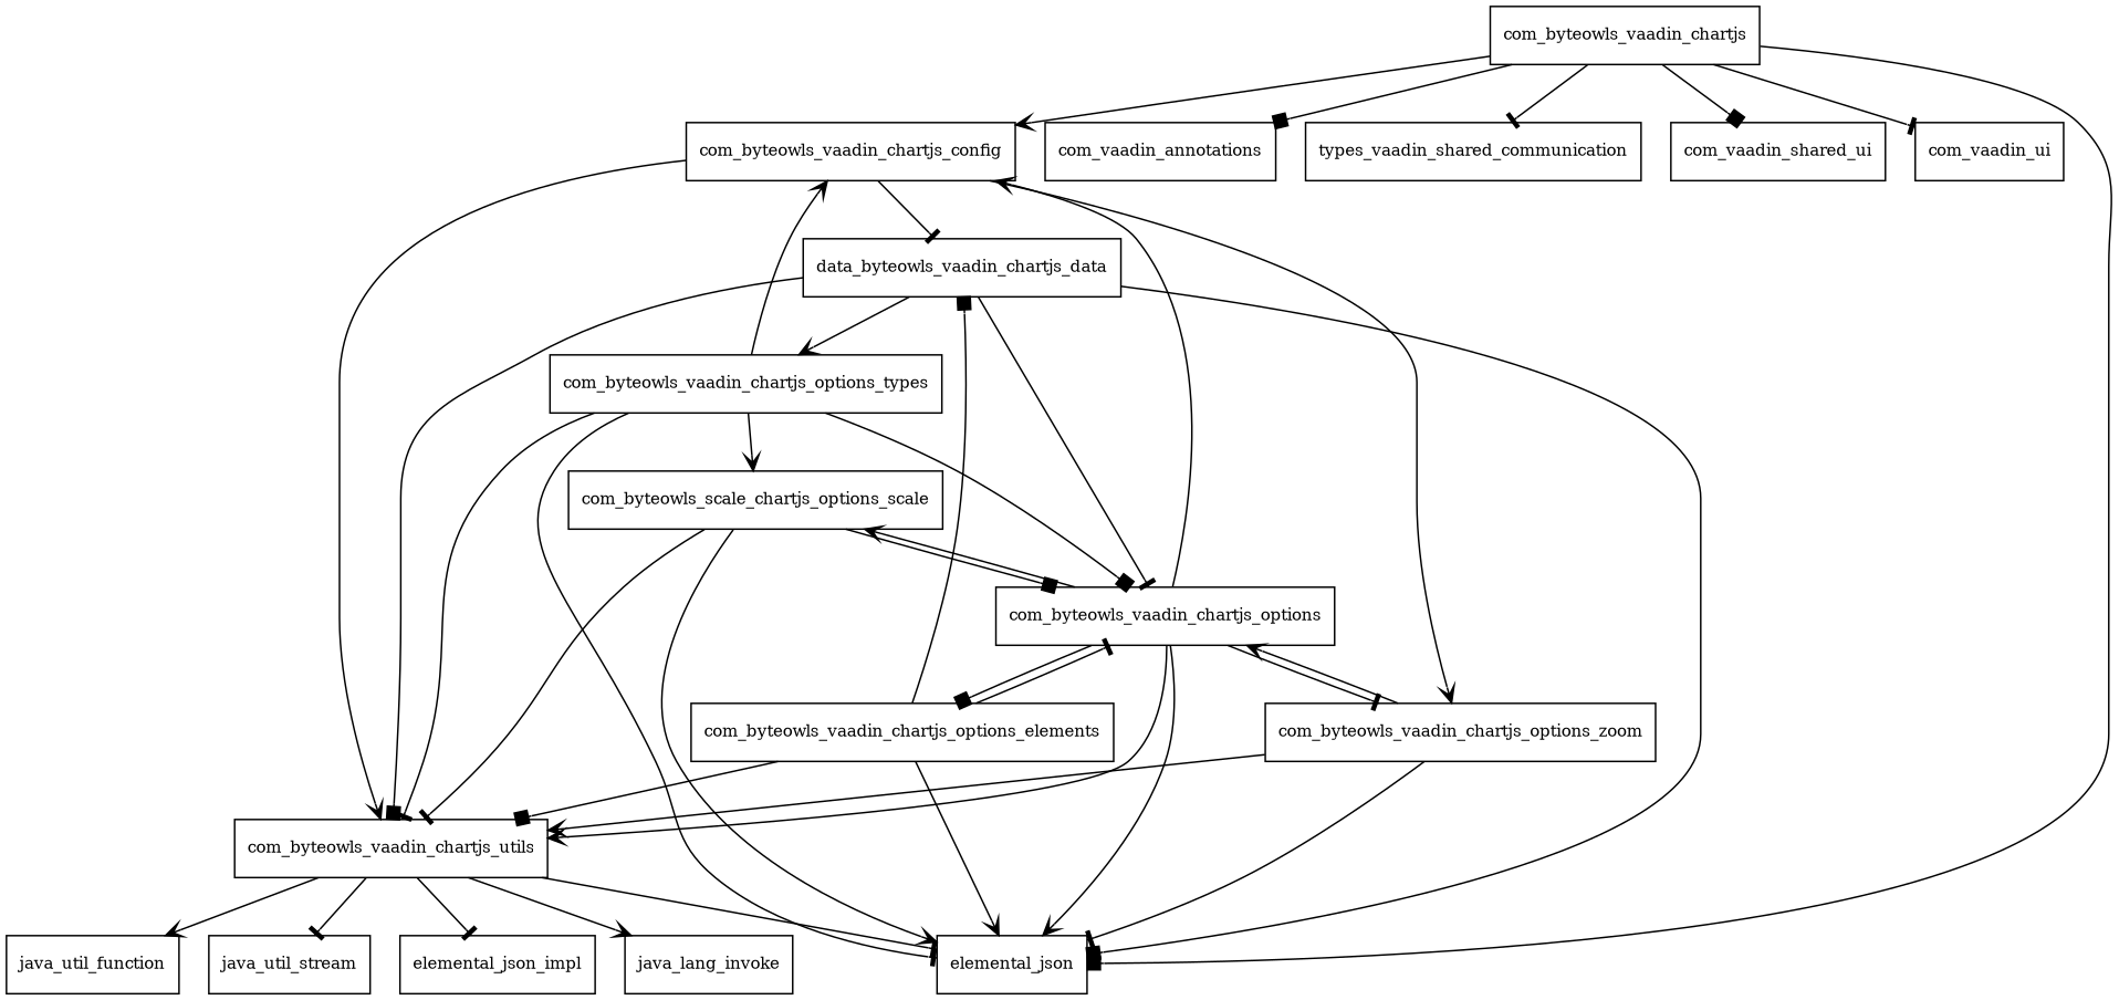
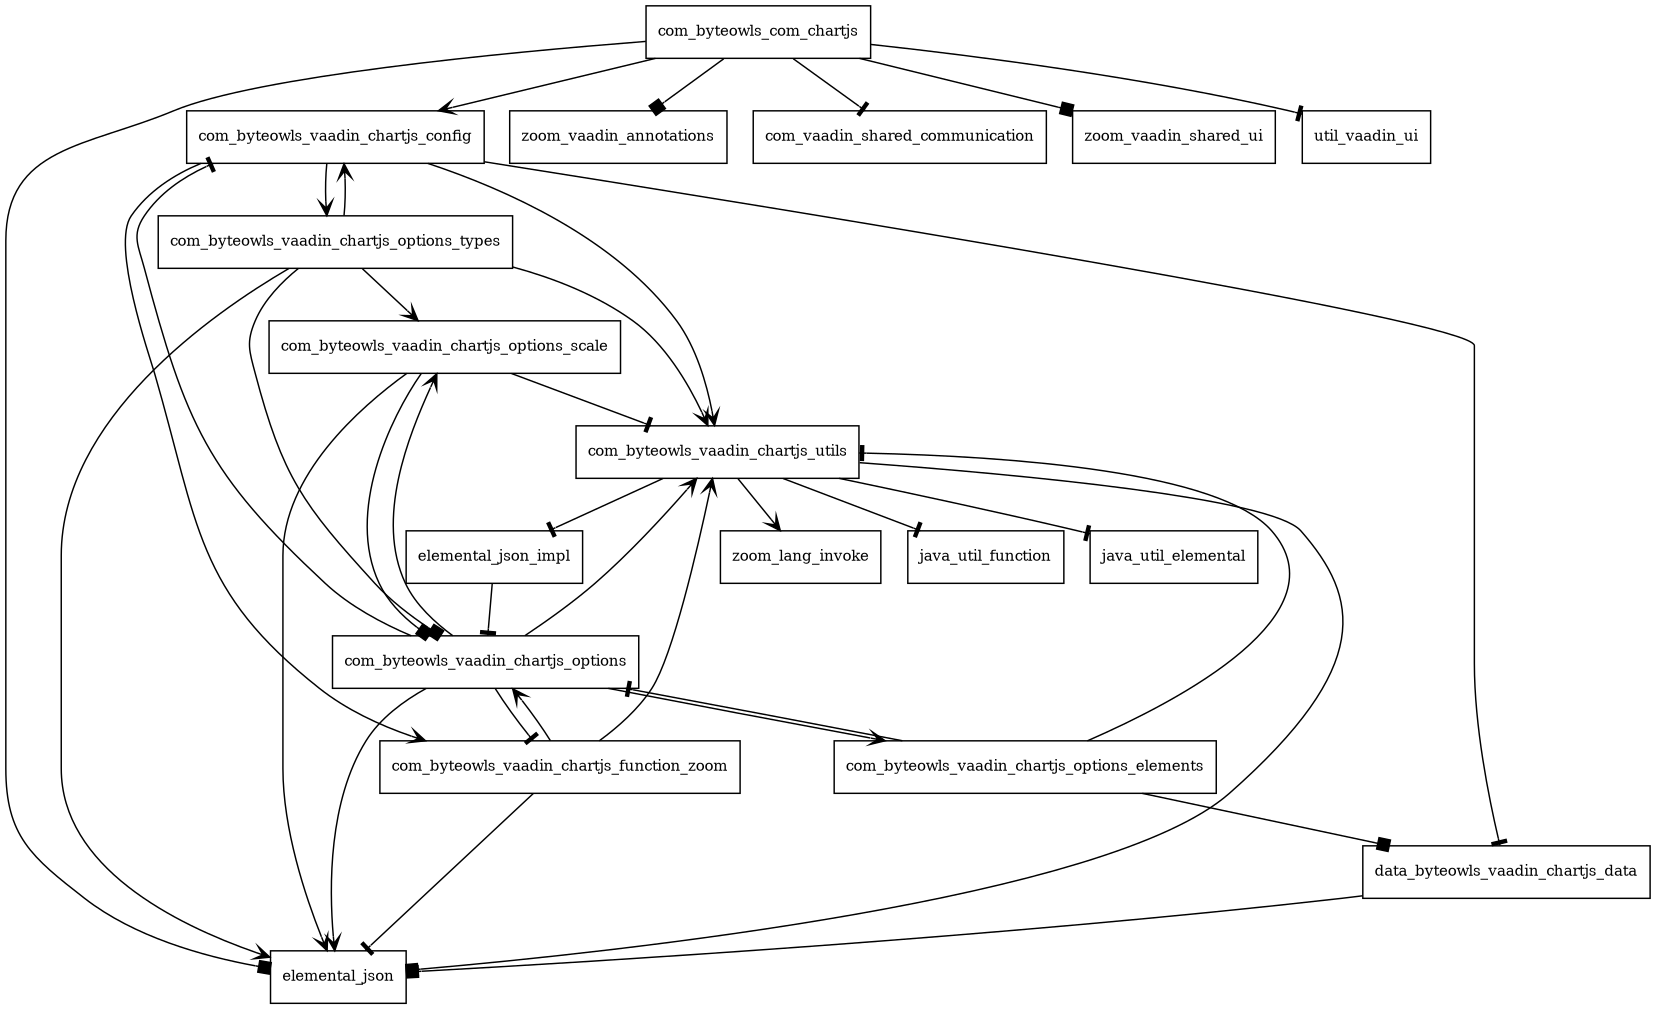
  digraph {
    node [fontsize=10.0 shape=box]
    edge [arrowhead=vee]
-   com_byteowls_vaadin_chartjs
+   com_byteowls_vaadin_chartjs [label=com_byteowls_com_chartjs]
    com_byteowls_vaadin_chartjs_config
-   com_vaadin_annotations
-   com_vaadin_shared_communication [label=types_vaadin_shared_communication]
-   com_vaadin_shared_ui
-   com_vaadin_ui
+   com_vaadin_annotations [label=zoom_vaadin_annotations]
+   com_vaadin_shared_communication
+   com_vaadin_shared_ui [label=zoom_vaadin_shared_ui]
+   com_vaadin_ui [label=util_vaadin_ui]
    elemental_json
    n8 [label=data_byteowls_vaadin_chartjs_data]
    com_byteowls_vaadin_chartjs_options_types
    com_byteowls_vaadin_chartjs_utils
-   com_byteowls_vaadin_chartjs_options_zoom
+   com_byteowls_vaadin_chartjs_options_zoom [label=com_byteowls_vaadin_chartjs_function_zoom]
    com_byteowls_vaadin_chartjs_options
-   com_byteowls_vaadin_chartjs_options_scale [label=com_byteowls_scale_chartjs_options_scale]
+   com_byteowls_vaadin_chartjs_options_scale
    elemental_json_impl
-   java_lang_invoke
+   java_lang_invoke [label=zoom_lang_invoke]
    java_util_function
-   java_util_stream
+   java_util_stream [label=java_util_elemental]
    com_byteowls_vaadin_chartjs_options_elements
    com_byteowls_vaadin_chartjs -> com_byteowls_vaadin_chartjs_config
    com_byteowls_vaadin_chartjs -> com_vaadin_annotations [arrowhead=box]
    com_byteowls_vaadin_chartjs -> com_vaadin_shared_communication [arrowhead=tee]
    com_byteowls_vaadin_chartjs -> com_vaadin_shared_ui [arrowhead=box]
    com_byteowls_vaadin_chartjs -> com_vaadin_ui [arrowhead=tee]
    com_byteowls_vaadin_chartjs -> elemental_json [arrowhead=box]
    com_byteowls_vaadin_chartjs_config -> n8 [arrowhead=tee]
-   n8 -> com_byteowls_vaadin_chartjs_options_types
+   com_byteowls_vaadin_chartjs_config -> com_byteowls_vaadin_chartjs_options_types
    com_byteowls_vaadin_chartjs_config -> com_byteowls_vaadin_chartjs_utils
    com_byteowls_vaadin_chartjs_config -> com_byteowls_vaadin_chartjs_options_zoom
    n8 -> elemental_json [arrowhead=box]
-   n8 -> com_byteowls_vaadin_chartjs_utils [arrowhead=box]
-   n8 -> com_byteowls_vaadin_chartjs_options [arrowhead=tee]
+   elemental_json_impl -> com_byteowls_vaadin_chartjs_options [arrowhead=tee]
    com_byteowls_vaadin_chartjs_options_types -> com_byteowls_vaadin_chartjs_config
-   com_byteowls_vaadin_chartjs_options_types -> elemental_json [arrowhead=tee]
-   com_byteowls_vaadin_chartjs_options_types -> com_byteowls_vaadin_chartjs_utils [arrowhead=tee]
+   com_byteowls_vaadin_chartjs_options_types -> elemental_json
+   com_byteowls_vaadin_chartjs_options_types -> com_byteowls_vaadin_chartjs_utils
    com_byteowls_vaadin_chartjs_options_types -> com_byteowls_vaadin_chartjs_options [arrowhead=box]
    com_byteowls_vaadin_chartjs_options_types -> com_byteowls_vaadin_chartjs_options_scale
-   com_byteowls_vaadin_chartjs_utils -> elemental_json [arrowhead=tee]
+   com_byteowls_vaadin_chartjs_utils -> elemental_json [arrowhead=box]
    com_byteowls_vaadin_chartjs_utils -> elemental_json_impl [arrowhead=tee]
    com_byteowls_vaadin_chartjs_utils -> java_lang_invoke
-   com_byteowls_vaadin_chartjs_utils -> java_util_function
+   com_byteowls_vaadin_chartjs_utils -> java_util_function [arrowhead=tee]
    com_byteowls_vaadin_chartjs_utils -> java_util_stream [arrowhead=tee]
    com_byteowls_vaadin_chartjs_options_zoom -> elemental_json [arrowhead=tee]
    com_byteowls_vaadin_chartjs_options_zoom -> com_byteowls_vaadin_chartjs_utils
    com_byteowls_vaadin_chartjs_options_zoom -> com_byteowls_vaadin_chartjs_options
-   com_byteowls_vaadin_chartjs_options -> com_byteowls_vaadin_chartjs_config
+   com_byteowls_vaadin_chartjs_options -> com_byteowls_vaadin_chartjs_config [arrowhead=tee]
    com_byteowls_vaadin_chartjs_options -> elemental_json
    com_byteowls_vaadin_chartjs_options -> com_byteowls_vaadin_chartjs_utils
    com_byteowls_vaadin_chartjs_options -> com_byteowls_vaadin_chartjs_options_zoom [arrowhead=tee]
    com_byteowls_vaadin_chartjs_options -> com_byteowls_vaadin_chartjs_options_scale
-   com_byteowls_vaadin_chartjs_options -> com_byteowls_vaadin_chartjs_options_elements [arrowhead=box]
+   com_byteowls_vaadin_chartjs_options -> com_byteowls_vaadin_chartjs_options_elements
    com_byteowls_vaadin_chartjs_options_scale -> elemental_json
    com_byteowls_vaadin_chartjs_options_scale -> com_byteowls_vaadin_chartjs_utils [arrowhead=tee]
    com_byteowls_vaadin_chartjs_options_scale -> com_byteowls_vaadin_chartjs_options [arrowhead=box]
-   com_byteowls_vaadin_chartjs_options_elements -> elemental_json
    com_byteowls_vaadin_chartjs_options_elements -> n8 [arrowhead=box]
-   com_byteowls_vaadin_chartjs_options_elements -> com_byteowls_vaadin_chartjs_utils [arrowhead=box]
+   com_byteowls_vaadin_chartjs_options_elements -> com_byteowls_vaadin_chartjs_utils [arrowhead=tee]
    com_byteowls_vaadin_chartjs_options_elements -> com_byteowls_vaadin_chartjs_options [arrowhead=tee]
  }
